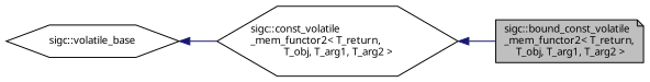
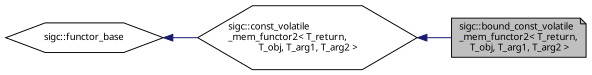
  digraph {
    rankdir=LR
    node [color=black fillcolor=white fontname=Sans fontsize=10 shape=hexagon style=filled]
    edge [color=midnightblue dir=back fontname=Sans fontsize=10 labelfontname=Sans labelfontsize=10 style=solid]
    n1 [fillcolor=grey75 fontcolor=black height=0.2 label="sigc::bound_const_volatile\l_mem_functor2\< T_return,\l T_obj, T_arg1, T_arg2 \>" shape=note width=0.4]
    n2 [height=0.2 label="sigc::const_volatile\l_mem_functor2\< T_return,\l T_obj, T_arg1, T_arg2 \>" width=0.4]
-   n3 [height=0.2 label="sigc::volatile_base" width=0.4]
+   n3 [height=0.2 label="sigc::functor_base" width=0.4]
    n2 -> n1
    n3 -> n2
  }
